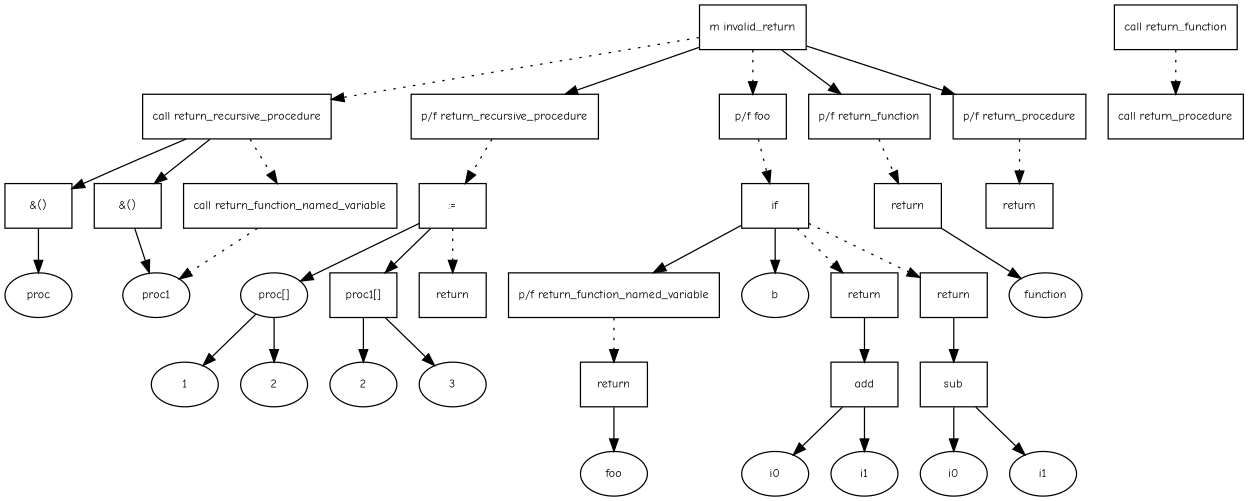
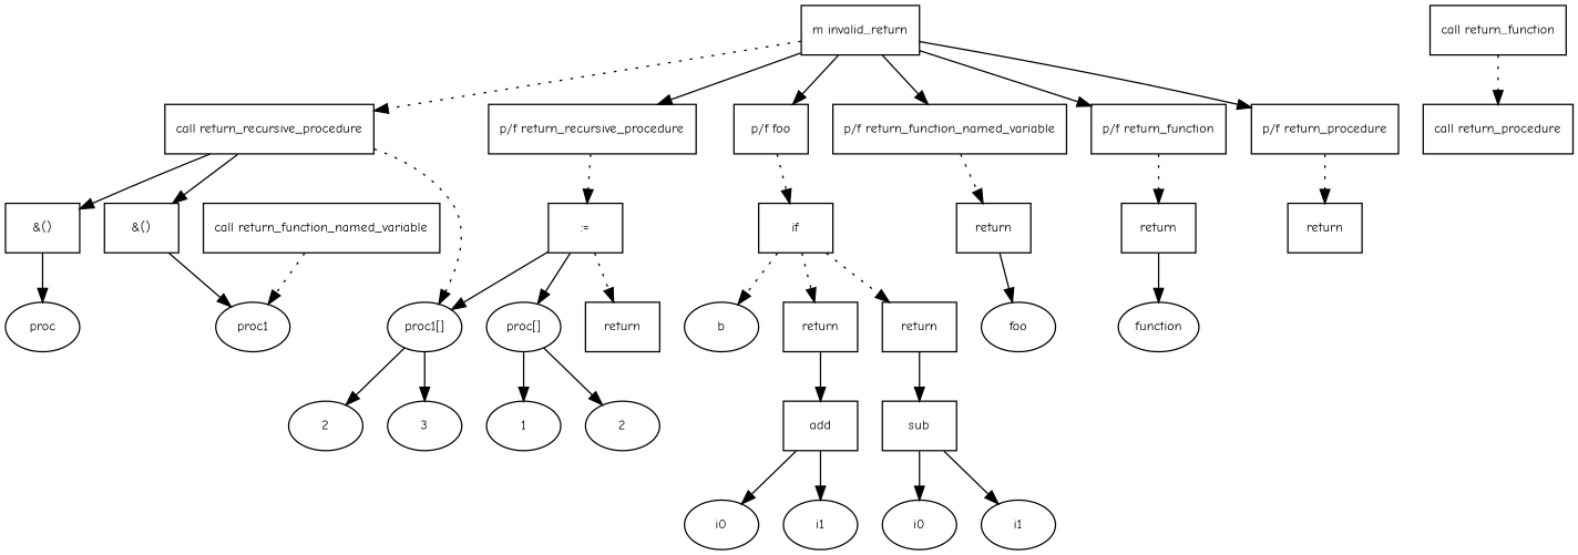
  digraph {
    fontname="Comic Neue"
    fontsize=10
    node [fontname="Comic Neue" fontsize=10 shape=box]
    edge [fontname="Comic Neue" fontsize=10]
    n1 [label="m invalid_return"]
    n2 [label="call return_recursive_procedure"]
    n3 [label="p/f return_recursive_procedure"]
    n4 [label="p/f foo"]
    n5 [label="p/f return_function_named_variable"]
    n6 [label="p/f return_function"]
    n7 [label="p/f return_procedure"]
    n8 [label="&()"]
    n9 [label="&()"]
    n10 [label="call return_function_named_variable"]
    n11 [label=":="]
    n12 [label=if]
    n13 [label=return]
    n14 [label=return]
    n15 [label=return]
    n16 [label=proc shape=ellipse]
    n17 [label=proc1 shape=ellipse]
    n18 [label="call return_function"]
    n19 [label="call return_procedure"]
    n20 [label="proc[]" shape=ellipse]
-   n21 [label="proc1[]"]
+   n21 [label="proc1[]" shape=ellipse]
    n22 [label=return]
    n23 [label=1 shape=ellipse]
    n24 [label=2 shape=ellipse]
    n25 [label=2 shape=ellipse]
    n26 [label=3 shape=ellipse]
    n27 [label=b shape=ellipse]
    n28 [label=return]
    n29 [label=return]
    n30 [label=add]
    n31 [label=sub]
    n32 [label=i0 shape=ellipse]
    n33 [label=i1 shape=ellipse]
    n34 [label=i0 shape=ellipse]
    n35 [label=i1 shape=ellipse]
    n36 [label=foo shape=ellipse]
    n37 [label=function shape=ellipse]
    n1 -> n2 [style=dotted]
    n1 -> n3
-   n1 -> n4 [style=dotted]
-   n12 -> n5
+   n1 -> n4
+   n1 -> n5
    n1 -> n6
    n1 -> n7
    n2 -> n8
    n2 -> n9
-   n2 -> n10 [style=dotted]
+   n2 -> n21 [style=dotted]
    n3 -> n11 [style=dotted]
    n4 -> n12 [style=dotted]
    n5 -> n13 [style=dotted]
    n6 -> n14 [style=dotted]
    n7 -> n15 [style=dotted]
    n8 -> n16
    n9 -> n17
    n10 -> n17 [style=dotted]
    n11 -> n20
    n11 -> n21
    n11 -> n22 [style=dotted]
-   n12 -> n27
+   n12 -> n27 [style=dotted]
    n12 -> n28 [style=dotted]
    n12 -> n29 [style=dotted]
    n13 -> n36
    n14 -> n37
    n18 -> n19 [style=dotted]
    n20 -> n23
    n20 -> n24
    n21 -> n25
    n21 -> n26
    n28 -> n30
    n29 -> n31
    n30 -> n32
    n30 -> n33
    n31 -> n34
    n31 -> n35
  }
